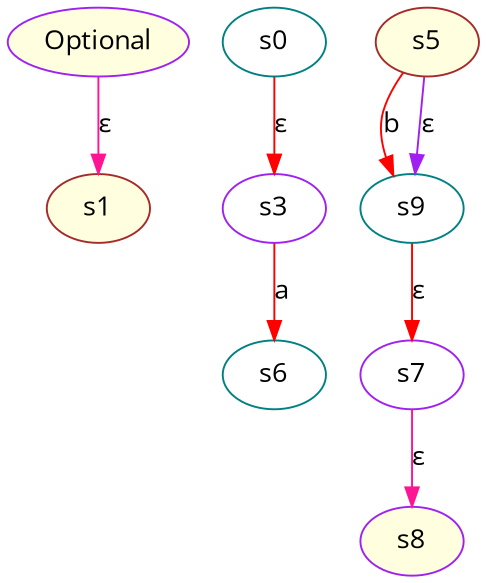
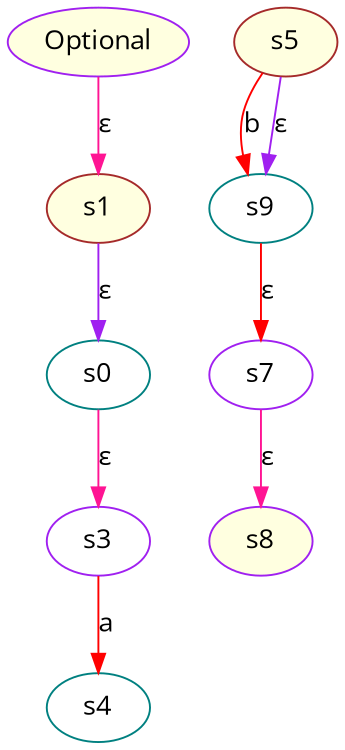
  digraph {
    fontname="Open Sans"
    rankdir=TB
    node [color=purple fillcolor=white fontname="Open Sans" style=filled]
    edge [color=deeppink fontname="Open Sans"]
    Optional [fillcolor=lightyellow]
    s1 [color=brown fillcolor=lightyellow]
    n3 [color=teal label=s0]
    s3
-   s4 [color=teal label=s6]
+   s4 [color=teal]
    s5 [color=brown fillcolor=lightyellow]
    n7 [color=teal label=s9]
    s7
    s8 [fillcolor=lightyellow]
    Optional -> s1 [label="ε"]
-   n3 -> s3 [color=red label="ε"]
+   s1 -> n3 [color=purple label="ε"]
+   n3 -> s3 [label="ε"]
    s3 -> s4 [color=red label=a]
    s5 -> n7 [color=red label=b]
    s5 -> n7 [color=purple label="ε"]
    n7 -> s7 [color=red label="ε"]
    s7 -> s8 [label="ε"]
  }
